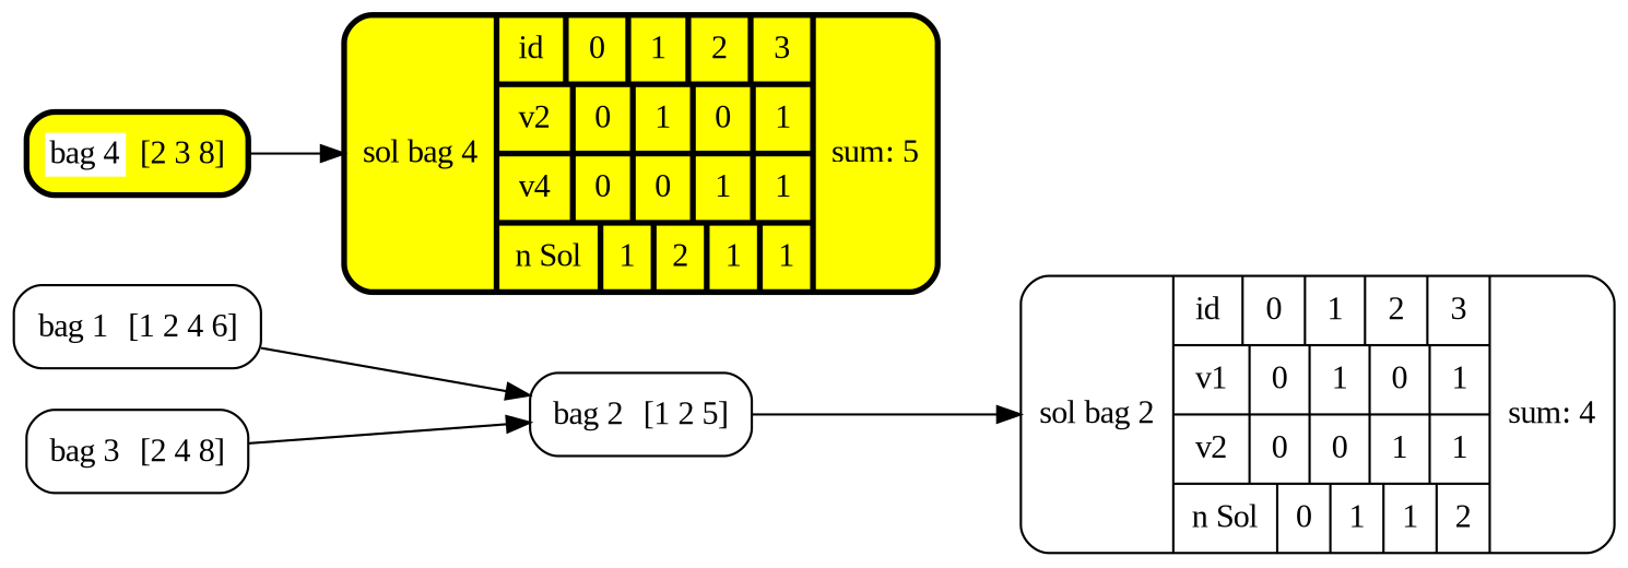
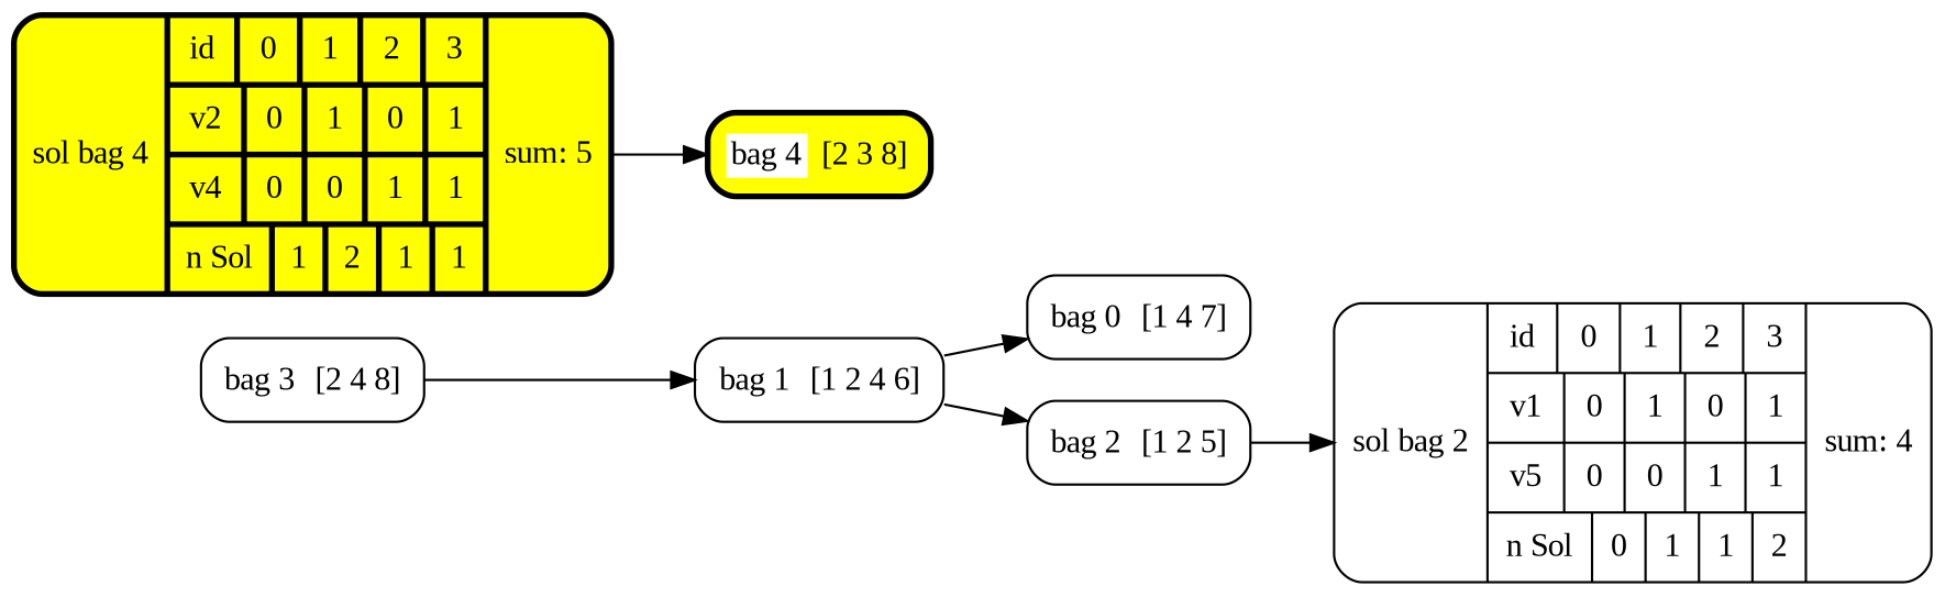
  strict digraph {
    fontname="Liberation Serif"
    rankdir=LR
    node [fillcolor=white fontname="Liberation Serif" margin="0.11,0.01" penwidth=1.0 shape=box style="rounded,filled"]
    edge [fontname="Liberation Serif"]
+   n1 [height=0.5 label=<<TABLE BORDER="0" CELLBORDER="0" CELLSPACING="0">               <TR><TD BGCOLOR="white">bag 0</TD><TD PORT="anchor"></TD><TD>[1 4 7]</TD></TR></TABLE>> width=1.3333]
    n2 [height=0.5 label=<<TABLE BORDER="0" CELLBORDER="0" CELLSPACING="0">               <TR><TD BGCOLOR="white">bag 1</TD><TD PORT="anchor"></TD><TD>[1 2 4 6]</TD></TR></TABLE>> width=1.4861]
    n3 [height=0.5 label=<<TABLE BORDER="0" CELLBORDER="0" CELLSPACING="0">               <TR><TD BGCOLOR="white">bag 2</TD><TD PORT="anchor"></TD><TD>[1 2 5]</TD></TR></TABLE>> width=1.3333]
-   n4 [height=1.6667 label="{sol bag 2|{{id|0|1|2|3}|{v1|0|1|0|1}|{v2|0|0|1|1}|{n Sol|0|1|1|2}}|sum: 4}" shape=record width=1.8472]
+   n4 [height=1.6667 label="{sol bag 2|{{id|0|1|2|3}|{v1|0|1|0|1}|{v5|0|0|1|1}|{n Sol|0|1|1|2}}|sum: 4}" shape=record width=1.8472]
    n5 [height=0.5 label=<<TABLE BORDER="0" CELLBORDER="0" CELLSPACING="0">               <TR><TD BGCOLOR="white">bag 3</TD><TD PORT="anchor"></TD><TD>[2 4 8]</TD></TR></TABLE>> width=1.3333]
    n6 [fillcolor=yellow height=0.5 label=<<TABLE BORDER="0" CELLBORDER="0" CELLSPACING="0">               <TR><TD BGCOLOR="white">bag 4</TD><TD PORT="anchor"></TD><TD>[2 3 8]</TD></TR></TABLE>> penwidth=2.5 width=1.3333]
    n7 [fillcolor=yellow height=1.6667 label="{sol bag 4|{{id|0|1|2|3}|{v2|0|1|0|1}|{v4|0|0|1|1}|{n Sol|1|2|1|1}}|sum: 5}" penwidth=2.5 shape=record width=1.8472]
+   n2 -> n1
    n2 -> n3
    n3 -> n4
-   n5 -> n3
-   n6 -> n7
+   n5 -> n2
+   n7 -> n6
  }
